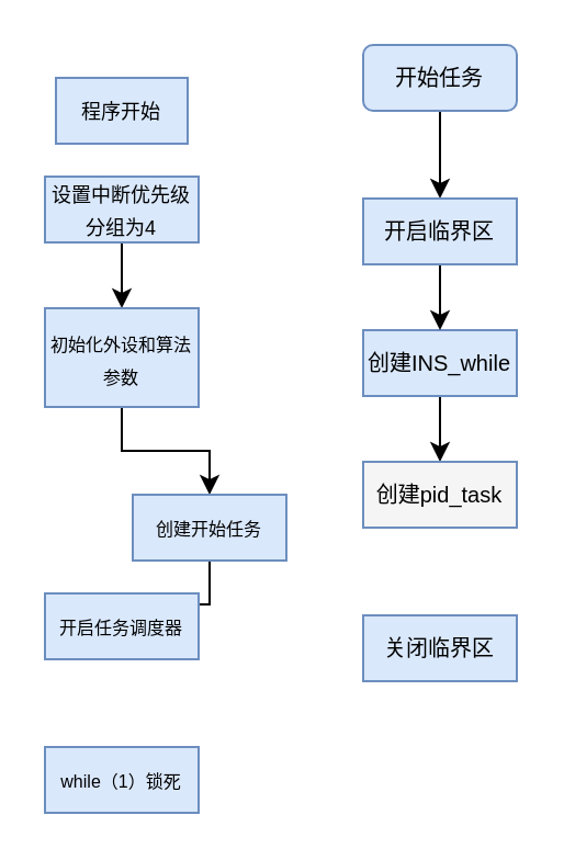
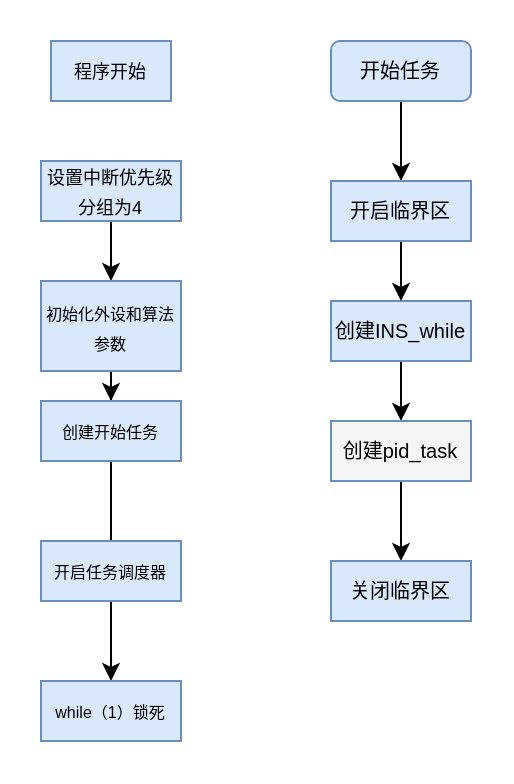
  <mxCell id="0" />
  <mxCell id="1" parent="0" />
- <mxCell id="2" value="&lt;font style=&quot;font-size: 9px;&quot;&gt;程序开始&lt;/font&gt;" style="rounded=0;whiteSpace=wrap;html=1;fillColor=#dae8fc;strokeColor=#6c8ebf;" vertex="1" parent="1"><mxGeometry x="25" y="35" width="60" height="30" as="geometry" /></mxCell>
+ <mxCell id="2" value="&lt;font style=&quot;font-size: 9px;&quot;&gt;程序开始&lt;/font&gt;" style="rounded=0;whiteSpace=wrap;html=1;fillColor=#dae8fc;strokeColor=#6c8ebf;" vertex="1" parent="1"><mxGeometry x="25" y="20" width="60" height="30" as="geometry" /></mxCell>
  <mxCell id="3" value="" style="edgeStyle=orthogonalEdgeStyle;rounded=0;orthogonalLoop=1;jettySize=auto;html=1;fontFamily=Helvetica;fontSize=12;fontColor=default;" edge="1" parent="1" source="4" target="6"><mxGeometry relative="1" as="geometry" /></mxCell>
  <mxCell id="4" value="&lt;font style=&quot;font-size: 9px;&quot;&gt;设置中断优先级分组为4&lt;/font&gt;" style="rounded=0;whiteSpace=wrap;html=1;fillColor=#dae8fc;strokeColor=#6c8ebf;" vertex="1" parent="1"><mxGeometry x="20" y="80" width="70" height="30" as="geometry" /></mxCell>
  <mxCell id="5" value="" style="edgeStyle=orthogonalEdgeStyle;rounded=0;orthogonalLoop=1;jettySize=auto;html=1;fontFamily=Helvetica;fontSize=12;fontColor=default;" edge="1" parent="1" source="6" target="8"><mxGeometry relative="1" as="geometry" /></mxCell>
  <mxCell id="6" value="&lt;span style=&quot;font-size: 8px;&quot;&gt;初始化外设和算法参数&lt;/span&gt;" style="rounded=0;whiteSpace=wrap;html=1;fillColor=#dae8fc;strokeColor=#6c8ebf;" vertex="1" parent="1"><mxGeometry x="20" y="140" width="70" height="45" as="geometry" /></mxCell>
  <mxCell id="7" value="" style="edgeStyle=orthogonalEdgeStyle;rounded=0;orthogonalLoop=1;jettySize=auto;html=1;fontFamily=Helvetica;fontSize=12;fontColor=default;endArrow=none;" edge="1" parent="1" source="8" target="10"><mxGeometry relative="1" as="geometry" /></mxCell>
- <mxCell id="8" value="&lt;span style=&quot;font-size: 8px;&quot;&gt;创建开始任务&lt;/span&gt;" style="rounded=0;whiteSpace=wrap;html=1;fillColor=#dae8fc;strokeColor=#6c8ebf;" vertex="1" parent="1"><mxGeometry x="60" y="225" width="70" height="30" as="geometry" /></mxCell>
+ <mxCell id="8" value="&lt;span style=&quot;font-size: 8px;&quot;&gt;创建开始任务&lt;/span&gt;" style="rounded=0;whiteSpace=wrap;html=1;fillColor=#dae8fc;strokeColor=#6c8ebf;" vertex="1" parent="1"><mxGeometry x="20" y="200" width="70" height="30" as="geometry" /></mxCell>
+ <mxCell id="9" value="" style="edgeStyle=orthogonalEdgeStyle;rounded=0;orthogonalLoop=1;jettySize=auto;html=1;fontFamily=Helvetica;fontSize=12;fontColor=default;" edge="1" parent="1" source="10" target="13"><mxGeometry relative="1" as="geometry" /></mxCell>
  <mxCell id="10" value="&lt;span style=&quot;font-size: 8px;&quot;&gt;开启任务调度器&lt;/span&gt;" style="rounded=0;whiteSpace=wrap;html=1;fillColor=#dae8fc;strokeColor=#6c8ebf;" vertex="1" parent="1"><mxGeometry x="20" y="270" width="70" height="30" as="geometry" /></mxCell>
  <mxCell id="11" value="" style="edgeStyle=orthogonalEdgeStyle;rounded=0;orthogonalLoop=1;jettySize=auto;html=1;fontFamily=Helvetica;fontSize=12;fontColor=default;" edge="1" parent="1" source="12" target="19"><mxGeometry relative="1" as="geometry" /></mxCell>
  <mxCell id="12" value="&lt;font style=&quot;font-size: 10px;&quot;&gt;开始任务&lt;/font&gt;" style="rounded=1;whiteSpace=wrap;html=1;strokeColor=#6c8ebf;align=center;verticalAlign=middle;fontFamily=Helvetica;fontSize=12;fontColor=default;fillColor=#dae8fc;" vertex="1" parent="1"><mxGeometry x="165" y="20" width="70" height="30" as="geometry" /></mxCell>
  <mxCell id="13" value="&lt;span style=&quot;font-size: 8px;&quot;&gt;while（1）锁死&lt;/span&gt;" style="rounded=0;whiteSpace=wrap;html=1;fillColor=#dae8fc;strokeColor=#6c8ebf;" vertex="1" parent="1"><mxGeometry x="20" y="340" width="70" height="30" as="geometry" /></mxCell>
  <mxCell id="14" value="" style="edgeStyle=orthogonalEdgeStyle;rounded=0;orthogonalLoop=1;jettySize=auto;html=1;fontFamily=Helvetica;fontSize=12;fontColor=default;" edge="1" parent="1" source="15" target="17"><mxGeometry relative="1" as="geometry" /></mxCell>
  <mxCell id="15" value="&lt;font style=&quot;font-size: 10px;&quot;&gt;创建INS_while&lt;/font&gt;" style="rounded=0;whiteSpace=wrap;html=1;fillColor=#dae8fc;strokeColor=#6c8ebf;" vertex="1" parent="1"><mxGeometry x="165" y="150" width="70" height="30" as="geometry" /></mxCell>
+ <mxCell id="16" value="" style="edgeStyle=orthogonalEdgeStyle;rounded=0;orthogonalLoop=1;jettySize=auto;html=1;fontFamily=Helvetica;fontSize=12;fontColor=default;" edge="1" parent="1" source="17" target="20"><mxGeometry relative="1" as="geometry" /></mxCell>
  <mxCell id="17" value="&lt;font style=&quot;font-size: 10px;&quot;&gt;创建pid_task&lt;/font&gt;" style="rounded=0;whiteSpace=wrap;html=1;fillColor=#f5f5f5;strokeColor=#6c8ebf;" vertex="1" parent="1"><mxGeometry x="165" y="210" width="70" height="30" as="geometry" /></mxCell>
  <mxCell id="18" style="edgeStyle=orthogonalEdgeStyle;rounded=0;orthogonalLoop=1;jettySize=auto;html=1;exitX=0.5;exitY=1;exitDx=0;exitDy=0;entryX=0.5;entryY=0;entryDx=0;entryDy=0;fontFamily=Helvetica;fontSize=12;fontColor=default;" edge="1" parent="1" source="19" target="15"><mxGeometry relative="1" as="geometry" /></mxCell>
  <mxCell id="19" value="&lt;span style=&quot;font-size: 10px;&quot;&gt;开启临界区&lt;/span&gt;" style="rounded=0;whiteSpace=wrap;html=1;fillColor=#dae8fc;strokeColor=#6c8ebf;" vertex="1" parent="1"><mxGeometry x="165" y="90" width="70" height="30" as="geometry" /></mxCell>
  <mxCell id="20" value="&lt;span style=&quot;font-size: 10px;&quot;&gt;关闭临界区&lt;/span&gt;" style="rounded=0;whiteSpace=wrap;html=1;fillColor=#dae8fc;strokeColor=#6c8ebf;" vertex="1" parent="1"><mxGeometry x="165" y="280" width="70" height="30" as="geometry" /></mxCell>
